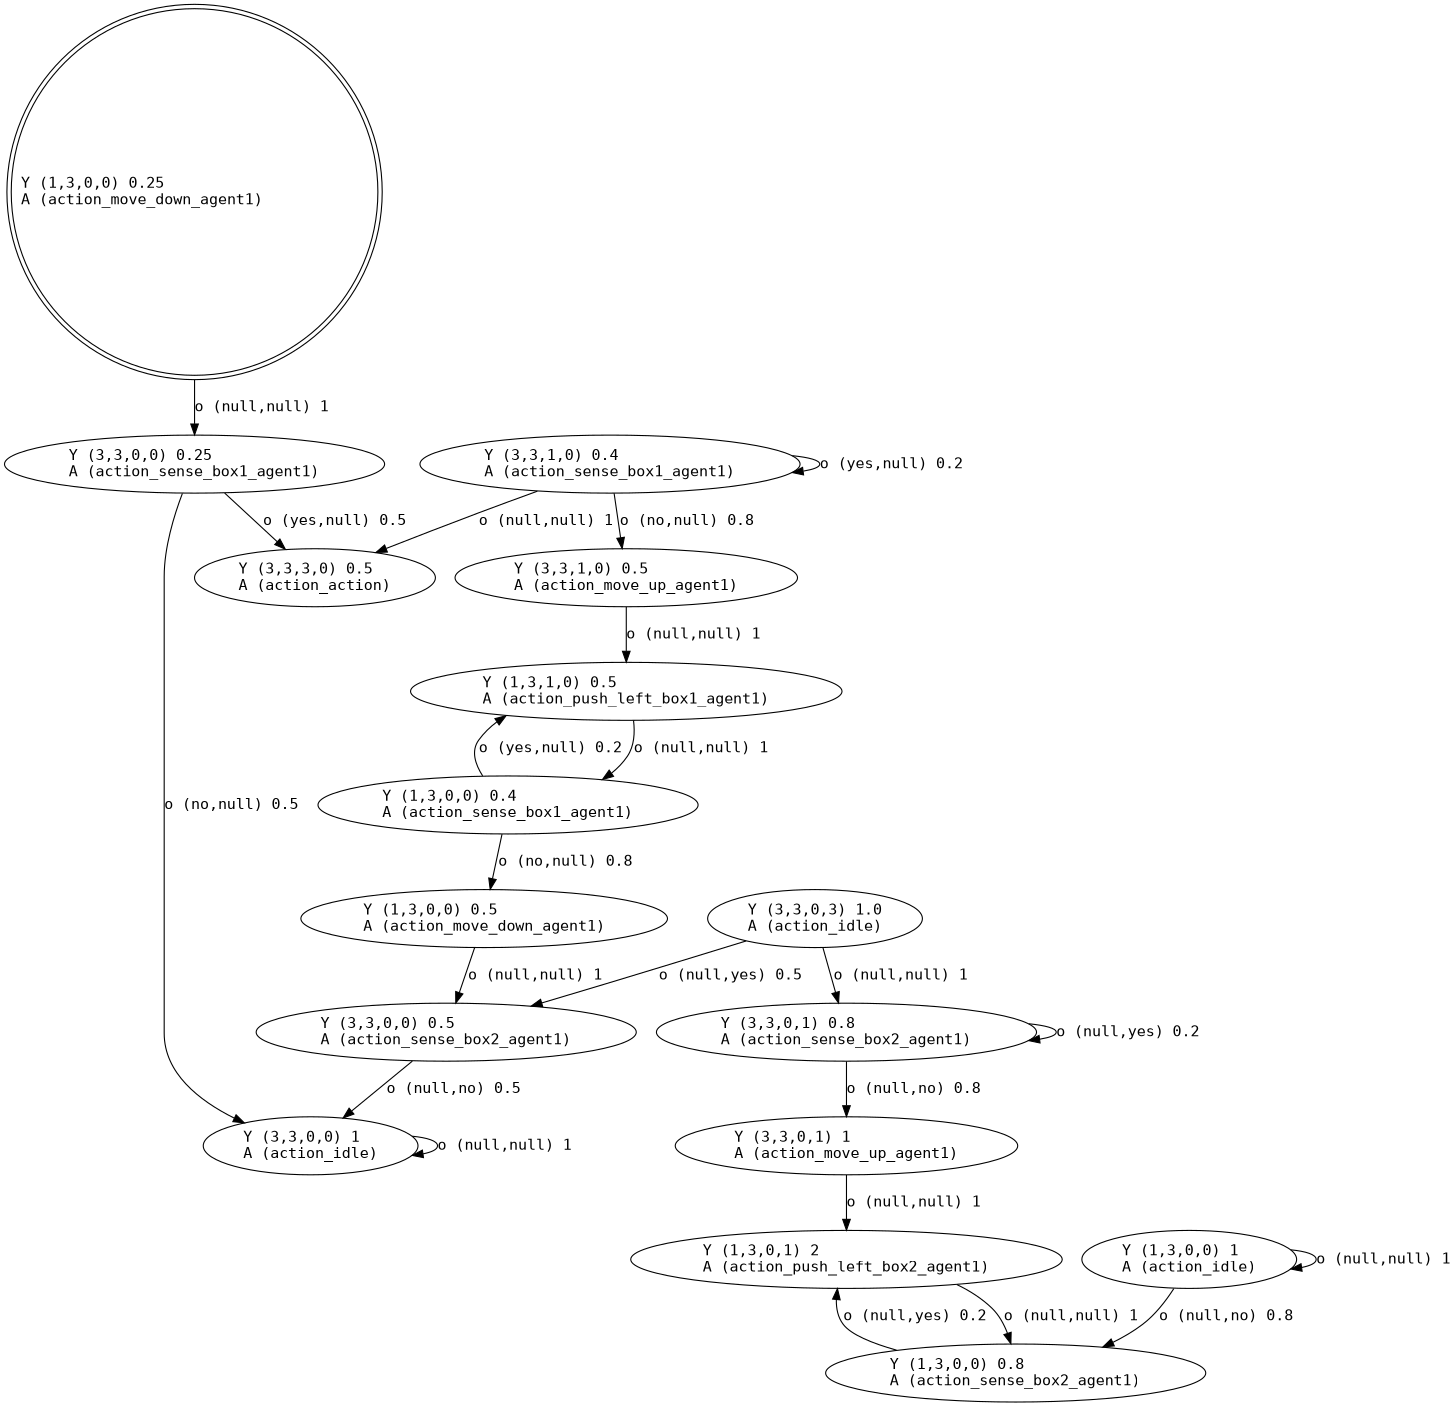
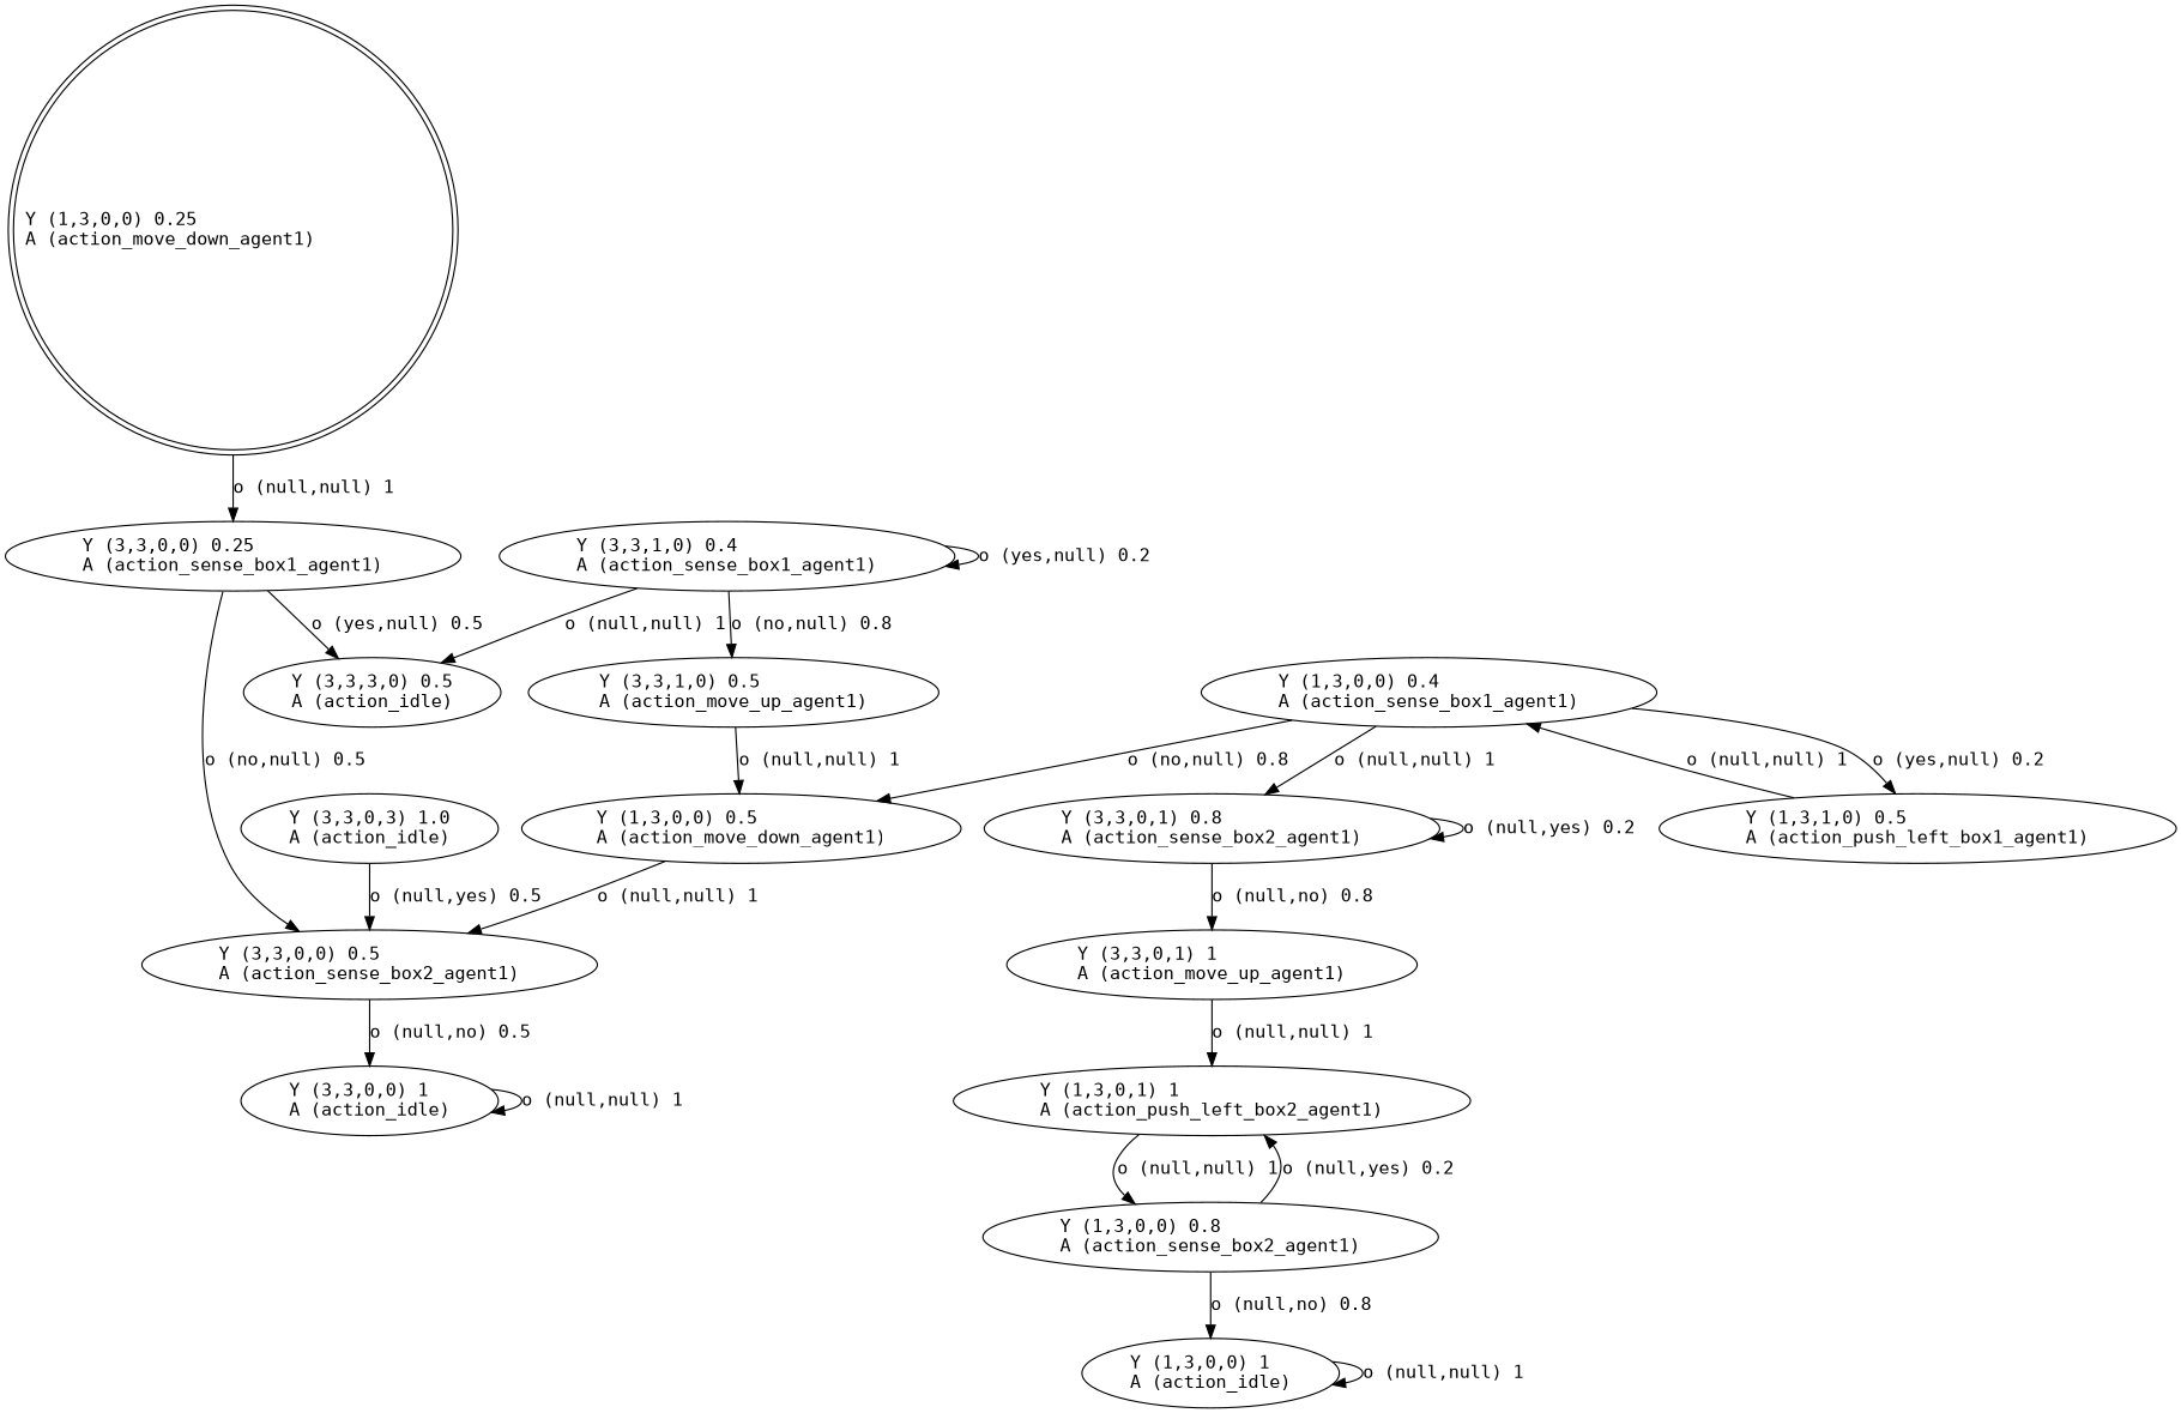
  digraph {
    fontname="DejaVu Sans Mono"
    node [fontname="DejaVu Sans Mono"]
    edge [fontname="DejaVu Sans Mono"]
    n1 [label="Y (1,3,0,0) 0.25\lA (action_move_down_agent1)\l" labeljust=l shape=doublecircle]
    n2 [label="Y (3,3,0,0) 0.25\lA (action_sense_box1_agent1)\l"]
-   n3 [label="Y (3,3,3,0) 0.5\lA (action_action)\l"]
+   n3 [label="Y (3,3,3,0) 0.5\lA (action_idle)\l"]
    n4 [label="Y (3,3,0,0) 0.5\lA (action_sense_box2_agent1)\l"]
    n5 [label="Y (3,3,0,0) 1\lA (action_idle)\l"]
    n6 [label="Y (3,3,1,0) 0.4\lA (action_sense_box1_agent1)\l"]
    n7 [label="Y (3,3,1,0) 0.5\lA (action_move_up_agent1)\l"]
    n8 [label="Y (3,3,0,3) 1.0\lA (action_idle)\l"]
    n9 [label="Y (3,3,0,1) 0.8\lA (action_sense_box2_agent1)\l"]
    n10 [label="Y (1,3,1,0) 0.5\lA (action_push_left_box1_agent1)\l"]
    n11 [label="Y (1,3,0,0) 0.4\lA (action_sense_box1_agent1)\l"]
    n12 [label="Y (1,3,0,0) 0.5\lA (action_move_down_agent1)\l"]
    n13 [label="Y (3,3,0,1) 1\lA (action_move_up_agent1)\l"]
-   n14 [label="Y (1,3,0,1) 2\lA (action_push_left_box2_agent1)\l"]
+   n14 [label="Y (1,3,0,1) 1\lA (action_push_left_box2_agent1)\l"]
    n15 [label="Y (1,3,0,0) 0.8\lA (action_sense_box2_agent1)\l"]
    n16 [label="Y (1,3,0,0) 1\lA (action_idle)\l"]
    n1 -> n2 [label="o (null,null) 1\l"]
    n2 -> n3 [label="o (yes,null) 0.5\l"]
-   n2 -> n5 [label="o (no,null) 0.5\l"]
+   n2 -> n4 [label="o (no,null) 0.5\l"]
    n4 -> n5 [label="o (null,no) 0.5\l"]
    n5 -> n5 [label="o (null,null) 1\l"]
    n6 -> n3 [label="o (null,null) 1\l"]
    n6 -> n6 [label="o (yes,null) 0.2\l"]
    n6 -> n7 [label="o (no,null) 0.8\l"]
-   n7 -> n10 [label="o (null,null) 1\l"]
+   n7 -> n12 [label="o (null,null) 1\l"]
    n8 -> n4 [label="o (null,yes) 0.5\l"]
-   n8 -> n9 [label="o (null,null) 1\l"]
+   n11 -> n9 [label="o (null,null) 1\l"]
    n9 -> n9 [label="o (null,yes) 0.2\l"]
    n9 -> n13 [label="o (null,no) 0.8\l"]
    n10 -> n11 [label="o (null,null) 1\l"]
    n11 -> n10 [label="o (yes,null) 0.2\l"]
    n11 -> n12 [label="o (no,null) 0.8\l"]
    n12 -> n4 [label="o (null,null) 1\l"]
    n13 -> n14 [label="o (null,null) 1\l"]
    n14 -> n15 [label="o (null,null) 1\l"]
    n15 -> n14 [label="o (null,yes) 0.2\l"]
-   n16 -> n15 [label="o (null,no) 0.8\l"]
+   n15 -> n16 [label="o (null,no) 0.8\l"]
    n16 -> n16 [label="o (null,null) 1\l"]
  }
